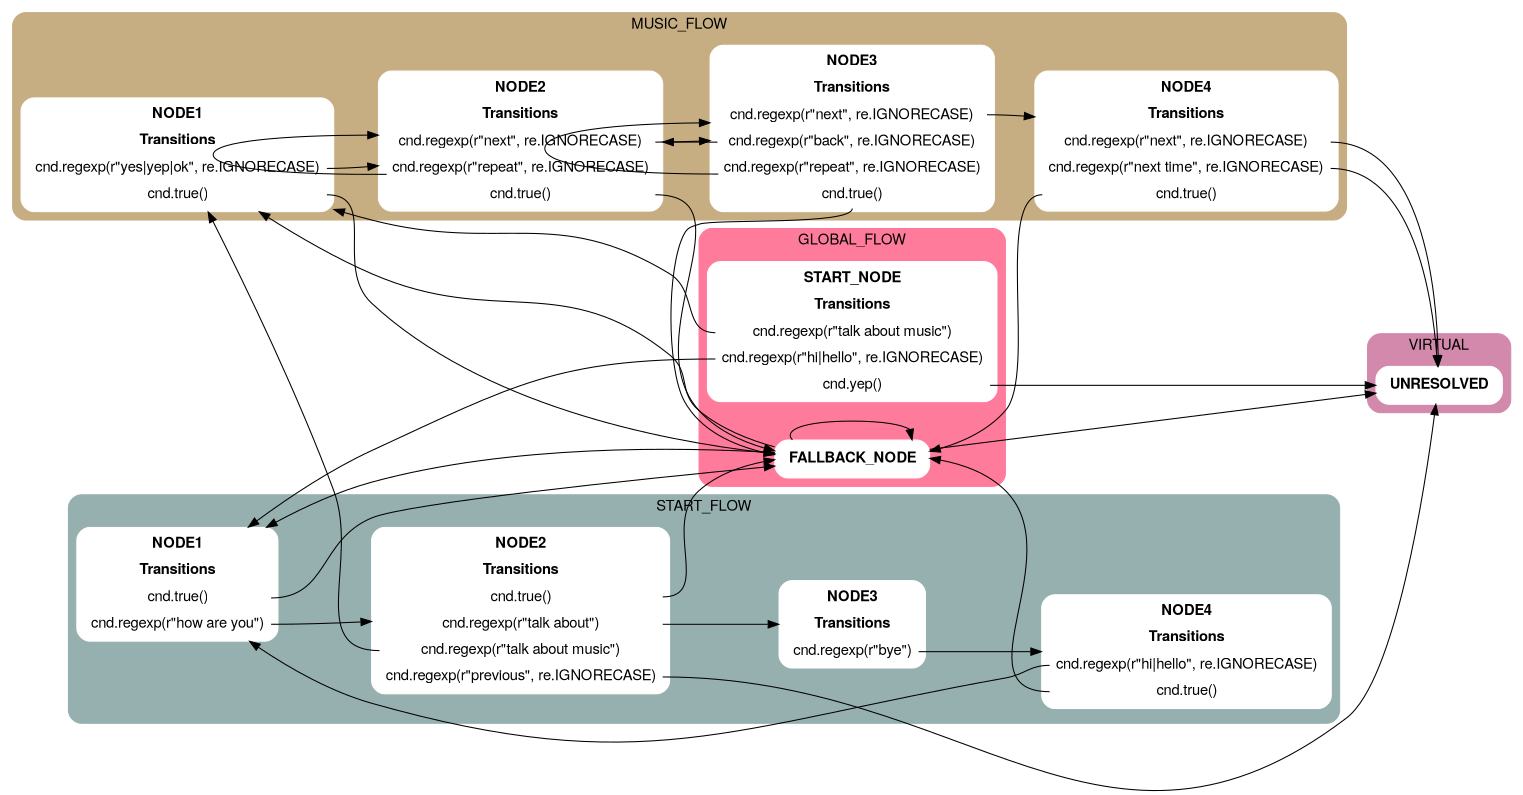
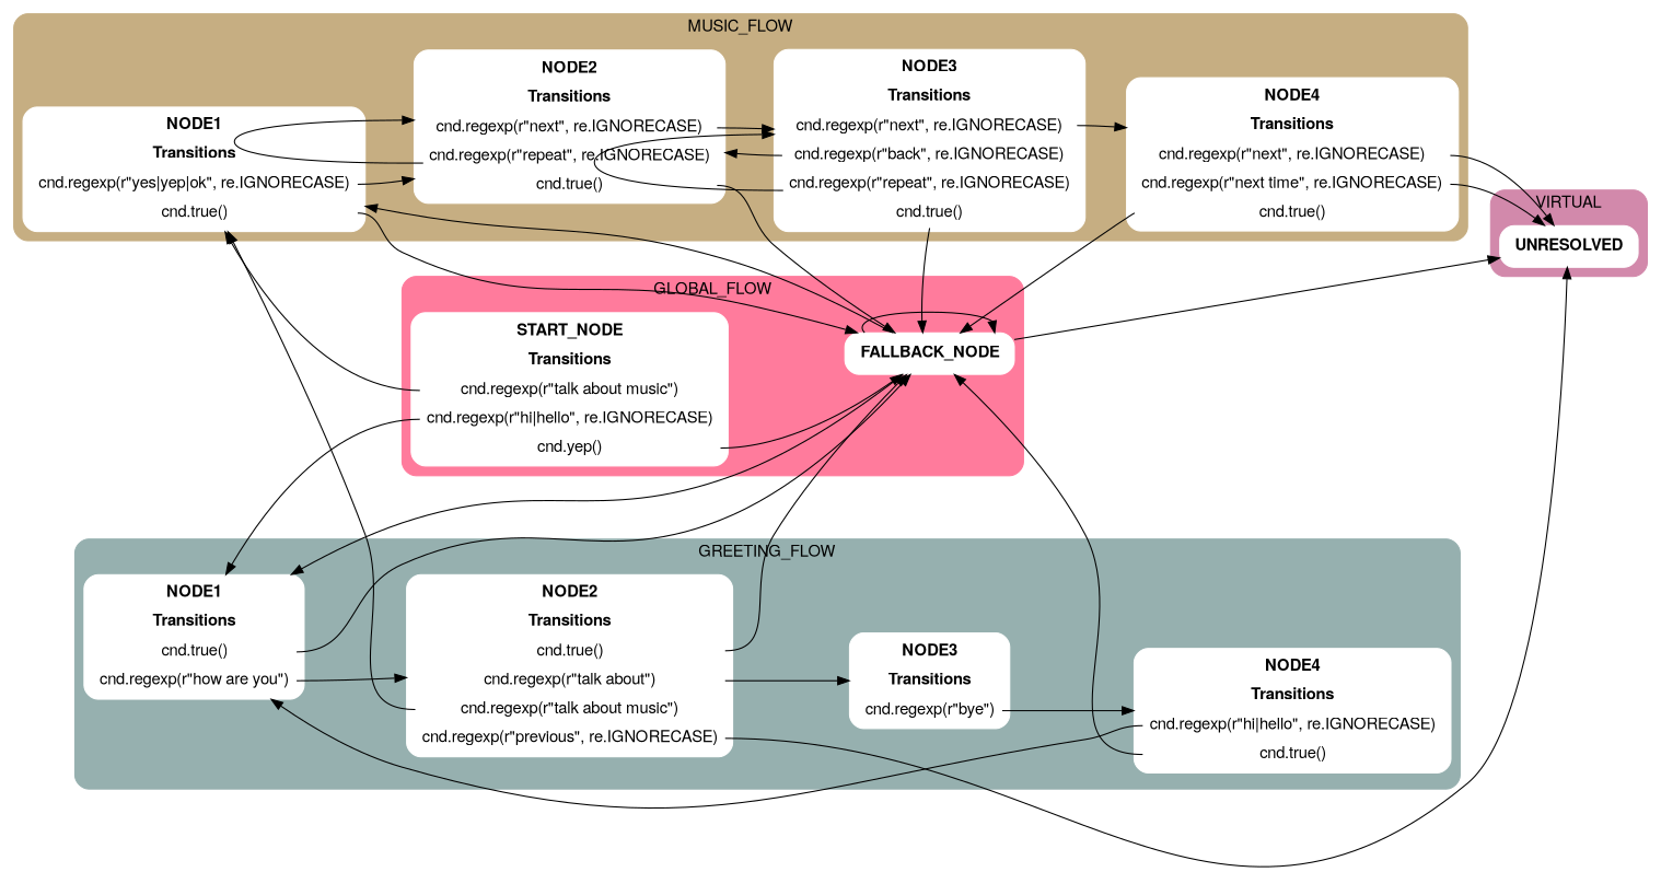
  digraph {
    compound=true
    fontname="Helvetica,Arial,sans-serif"
    rankdir=LR
    splines=true
    node [color="#ffffff" fillcolor="#ffffff" fontname="Helvetica,Arial,sans-serif" shape=box style="rounded, filled"]
    n1 [label=<<table border="0" cellborder="1" cellspacing="0" cellpadding="4"><tr><td><b>NODE1</b></td></tr><tr><td><b>Transitions</b></td></tr><tr><td port="(('greeting_flow', 'node1'), ('global_flow', 'fallback_node'), 0)">cnd.true()</td></tr><tr><td port="(('greeting_flow', 'node1'), ('greeting_flow', 'node2'), 0)">cnd.regexp(r"how are you")</td></tr></table>>]
    n2 [label=<<table border="0" cellborder="1" cellspacing="0" cellpadding="4"><tr><td><b>NODE2</b></td></tr><tr><td><b>Transitions</b></td></tr><tr><td port="(('greeting_flow', 'node2'), ('global_flow', 'fallback_node'), 0)">cnd.true()</td></tr><tr><td port="(('greeting_flow', 'node2'), ('greeting_flow', 'node3'), 0)">cnd.regexp(r"talk about")</td></tr><tr><td port="(('greeting_flow', 'node2'), ('music_flow', 'node1'), 0)">cnd.regexp(r"talk about music")</td></tr><tr><td port="(('greeting_flow', 'node2'), ('NONE',), 0)">cnd.regexp(r"previous", re.IGNORECASE)</td></tr></table>>]
    n3 [label=<<table border="0" cellborder="1" cellspacing="0" cellpadding="4"><tr><td><b>NODE3</b></td></tr><tr><td><b>Transitions</b></td></tr><tr><td port="(('greeting_flow', 'node3'), ('greeting_flow', 'node4'), 0)">cnd.regexp(r"bye")</td></tr></table>>]
    n4 [label=<<table border="0" cellborder="1" cellspacing="0" cellpadding="4"><tr><td><b>NODE4</b></td></tr><tr><td><b>Transitions</b></td></tr><tr><td port="(('greeting_flow', 'node4'), ('greeting_flow', 'node1'), 0)">cnd.regexp(r"hi|hello", re.IGNORECASE)</td></tr><tr><td port="(('greeting_flow', 'node4'), ('global_flow', 'fallback_node'), 0)">cnd.true()</td></tr></table>>]
    n5 [label=<<table border="0" cellborder="1" cellspacing="0" cellpadding="4"><tr><td><b>NODE1</b></td></tr><tr><td><b>Transitions</b></td></tr><tr><td port="(('music_flow', 'node1'), ('music_flow', 'node2'), 0)">cnd.regexp(r"yes|yep|ok", re.IGNORECASE)</td></tr><tr><td port="(('music_flow', 'node1'), ('global_flow', 'fallback_node'), 0)">cnd.true()</td></tr></table>>]
    n6 [label=<<table border="0" cellborder="1" cellspacing="0" cellpadding="4"><tr><td><b>NODE2</b></td></tr><tr><td><b>Transitions</b></td></tr><tr><td port="(('music_flow', 'node2'), ('music_flow', 'node3'), 0)">cnd.regexp(r"next", re.IGNORECASE)</td></tr><tr><td port="(('music_flow', 'node2'), ('music_flow', 'node2'), 0)">cnd.regexp(r"repeat", re.IGNORECASE)</td></tr><tr><td port="(('music_flow', 'node2'), ('global_flow', 'fallback_node'), 0)">cnd.true()</td></tr></table>>]
    n7 [label=<<table border="0" cellborder="1" cellspacing="0" cellpadding="4"><tr><td><b>NODE3</b></td></tr><tr><td><b>Transitions</b></td></tr><tr><td port="(('music_flow', 'node3'), ('music_flow', 'node4'), 0)">cnd.regexp(r"next", re.IGNORECASE)</td></tr><tr><td port="(('music_flow', 'node3'), ('music_flow', 'node2'), 0)">cnd.regexp(r"back", re.IGNORECASE)</td></tr><tr><td port="(('music_flow', 'node3'), ('music_flow', 'node3'), 0)">cnd.regexp(r"repeat", re.IGNORECASE)</td></tr><tr><td port="(('music_flow', 'node3'), ('global_flow', 'fallback_node'), 0)">cnd.true()</td></tr></table>>]
    n8 [label=<<table border="0" cellborder="1" cellspacing="0" cellpadding="4"><tr><td><b>NODE4</b></td></tr><tr><td><b>Transitions</b></td></tr><tr><td port="(('music_flow', 'node4'), ('NONE',), 0)">cnd.regexp(r"next", re.IGNORECASE)</td></tr><tr><td port="(('music_flow', 'node4'), ('NONE',), 1)">cnd.regexp(r"next time", re.IGNORECASE)</td></tr><tr><td port="(('music_flow', 'node4'), ('global_flow', 'fallback_node'), 0)">cnd.true()</td></tr></table>>]
    n9 [label=<<table border="0" cellborder="1" cellspacing="0" cellpadding="4"><tr><td><b>FALLBACK_NODE</b></td></tr></table>>]
    n10 [label=<<table border="0" cellborder="1" cellspacing="0" cellpadding="4"><tr><td><b>START_NODE</b></td></tr><tr><td><b>Transitions</b></td></tr><tr><td port="(('global_flow', 'start_node'), ('music_flow', 'node1'), 0)">cnd.regexp(r"talk about music")</td></tr><tr><td port="(('global_flow', 'start_node'), ('greeting_flow', 'node1'), 0)">cnd.regexp(r"hi|hello", re.IGNORECASE)</td></tr><tr><td port="(('global_flow', 'start_node'), ('global_flow', 'fallback_node'), 0)">cnd.yep()</td></tr></table>>]
    n11 [label=<<table border="0" cellborder="1" cellspacing="0" cellpadding="4"><tr><td><b>UNRESOLVED</b></td></tr></table>>]
    subgraph cluster_1 {
      color="#96b0af"
-     label=START_FLOW
+     label=GREETING_FLOW
      style="rounded, filled"
      n1
      n2
      n3
      n4
    }
    subgraph cluster_2 {
      color="#c6ae82"
      label=MUSIC_FLOW
      style="rounded, filled"
      n5
      n6
      n7
      n8
    }
    subgraph cluster_3 {
      color="#ff7b9c"
      label=GLOBAL_FLOW
      style="rounded, filled"
      n9
      n10
    }
    subgraph cluster_4 {
      color="#d289ab"
      label=VIRTUAL
      style="rounded, filled"
      n11
    }
    n1 -> n2 [tailport="(('greeting_flow', 'node1'), ('greeting_flow', 'node2'), 0)"]
    n1 -> n9 [tailport="(('greeting_flow', 'node1'), ('global_flow', 'fallback_node'), 0)"]
    n2 -> n3 [minlen=1 tailport="(('greeting_flow', 'node2'), ('greeting_flow', 'node3'), 0)"]
    n2 -> n5 [tailport="(('greeting_flow', 'node2'), ('music_flow', 'node1'), 0)"]
    n2 -> n9 [tailport="(('greeting_flow', 'node2'), ('global_flow', 'fallback_node'), 0)"]
    n2 -> n11 [tailport="(('greeting_flow', 'node2'), ('NONE',), 0)"]
    n3 -> n4 [tailport="(('greeting_flow', 'node3'), ('greeting_flow', 'node4'), 0)"]
    n4 -> n1 [tailport="(('greeting_flow', 'node4'), ('greeting_flow', 'node1'), 0)"]
    n4 -> n9 [tailport="(('greeting_flow', 'node4'), ('global_flow', 'fallback_node'), 0)"]
    n5 -> n6 [tailport="(('music_flow', 'node1'), ('music_flow', 'node2'), 0)"]
    n5 -> n9 [tailport="(('music_flow', 'node1'), ('global_flow', 'fallback_node'), 0)"]
    n6 -> n6 [tailport="(('music_flow', 'node2'), ('music_flow', 'node2'), 0)"]
    n6 -> n7 [tailport="(('music_flow', 'node2'), ('music_flow', 'node3'), 0)"]
    n6 -> n9 [tailport="(('music_flow', 'node2'), ('global_flow', 'fallback_node'), 0)"]
    n7 -> n6 [tailport="(('music_flow', 'node3'), ('music_flow', 'node2'), 0)"]
    n7 -> n7 [tailport="(('music_flow', 'node3'), ('music_flow', 'node3'), 0)"]
    n7 -> n8 [tailport="(('music_flow', 'node3'), ('music_flow', 'node4'), 0)"]
    n7 -> n9 [tailport="(('music_flow', 'node3'), ('global_flow', 'fallback_node'), 0)"]
    n8 -> n9 [tailport="(('music_flow', 'node4'), ('global_flow', 'fallback_node'), 0)"]
    n8 -> n11 [tailport="(('music_flow', 'node4'), ('NONE',), 0)"]
    n8 -> n11 [tailport="(('music_flow', 'node4'), ('NONE',), 1)"]
    n9 -> n1 [tailport="(('global_flow', 'fallback_node'), ('greeting_flow', 'node1'), 0)"]
    n9 -> n5 [tailport="(('global_flow', 'fallback_node'), ('music_flow', 'node1'), 0)"]
    n9 -> n9 [tailport="(('global_flow', 'fallback_node'), ('global_flow', 'fallback_node'), 0)"]
    n9 -> n11 [tailport="(('global_flow', 'fallback_node'), ('NONE',), 0)"]
    n10 -> n1 [tailport="(('global_flow', 'start_node'), ('greeting_flow', 'node1'), 0)"]
    n10 -> n5 [tailport="(('global_flow', 'start_node'), ('music_flow', 'node1'), 0)"]
-   n10 -> n11 [tailport="(('global_flow', 'start_node'), ('global_flow', 'fallback_node'), 0)"]
+   n10 -> n9 [tailport="(('global_flow', 'start_node'), ('global_flow', 'fallback_node'), 0)"]
  }
